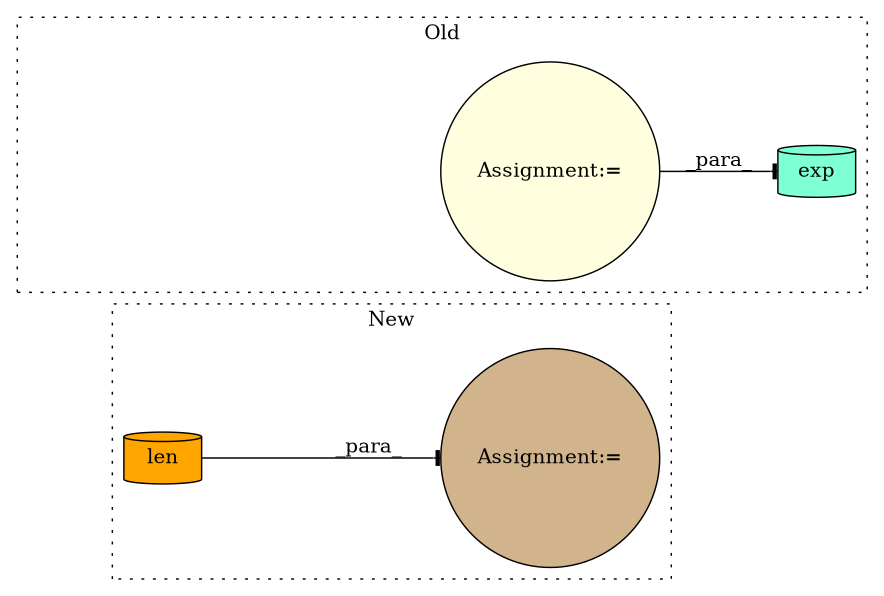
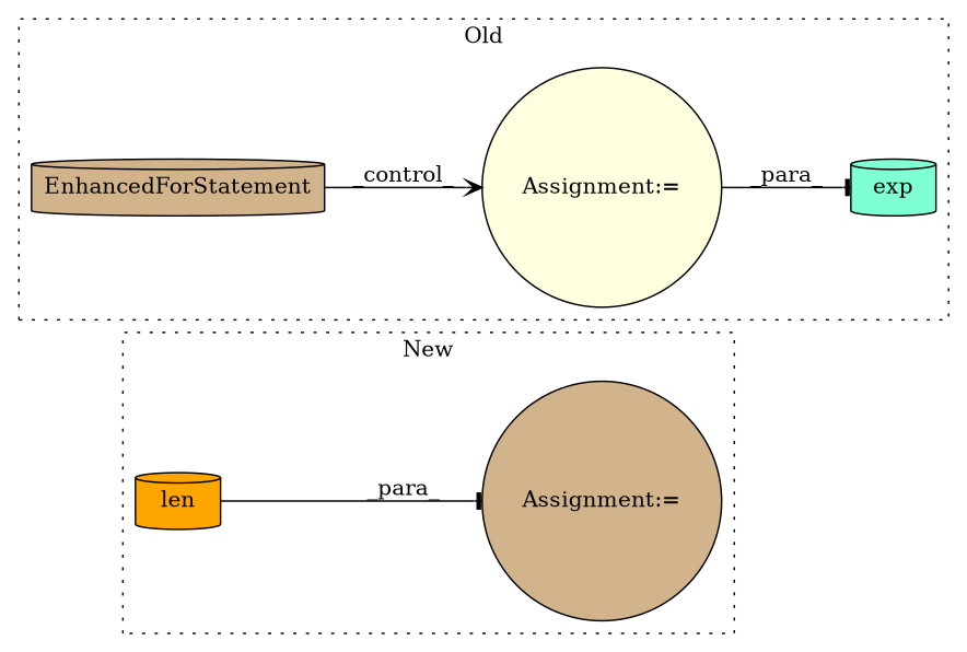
  digraph {
    rankdir=LR
    node [a=32 l="4,1" shape=cylinder style=filled fillcolor=tan]
    edge [arrowhead=tee]
    n1 [label=len s="6148,6156" fillcolor=orange]
    n2 [a=7 l="53,2" label="Assignment:=" s="6081,6158" shape=circle]
    n3 [label=exp s="7116,7135" fillcolor=aquamarine]
    n4 [a=7 l=1 label="Assignment:=" s=7042 shape=circle fillcolor=lightyellow]
+   n5 [a=70 l="65,2" label=EnhancedForStatement s="6915,6994"]
    subgraph cluster_1 {
      label=New
      style=dotted
      n1
      n2
    }
    subgraph cluster_2 {
      label=Old
      style=dotted
      n3
      n4
+     n5
    }
    n1 -> n2 [label=_para_]
    n4 -> n3 [label=_para_]
+   n5 -> n4 [label=_control_ arrowhead=vee]
  }
